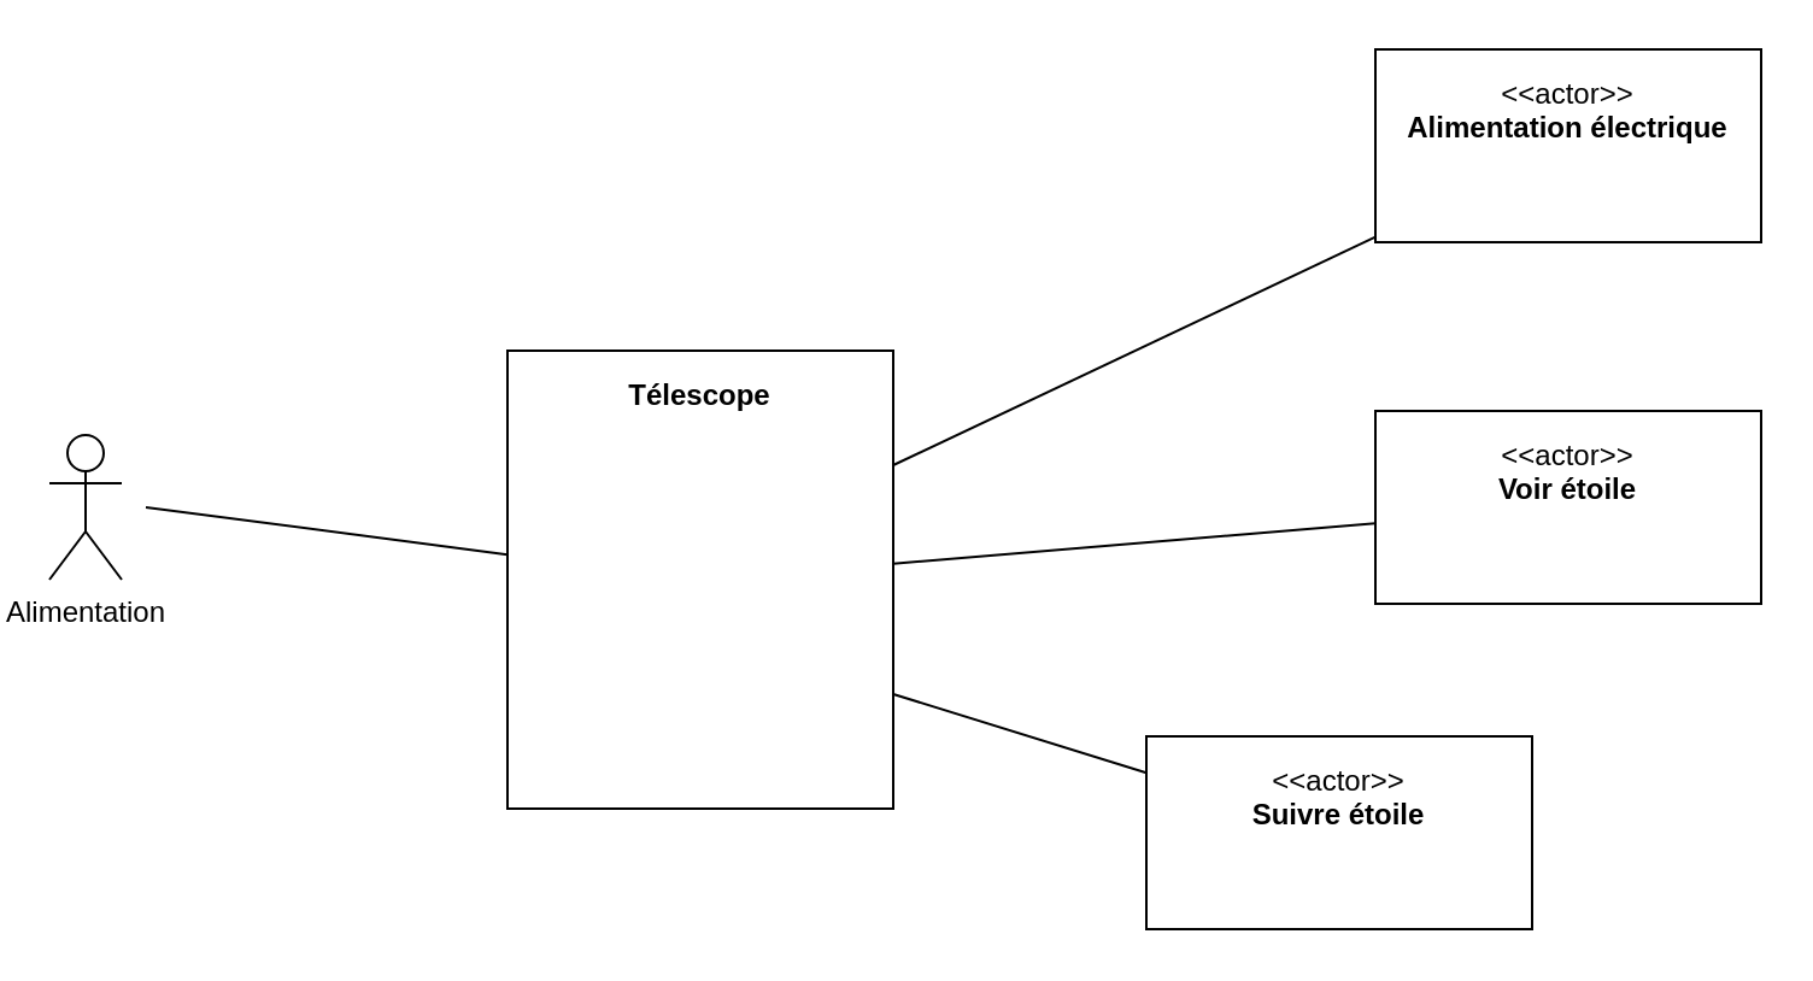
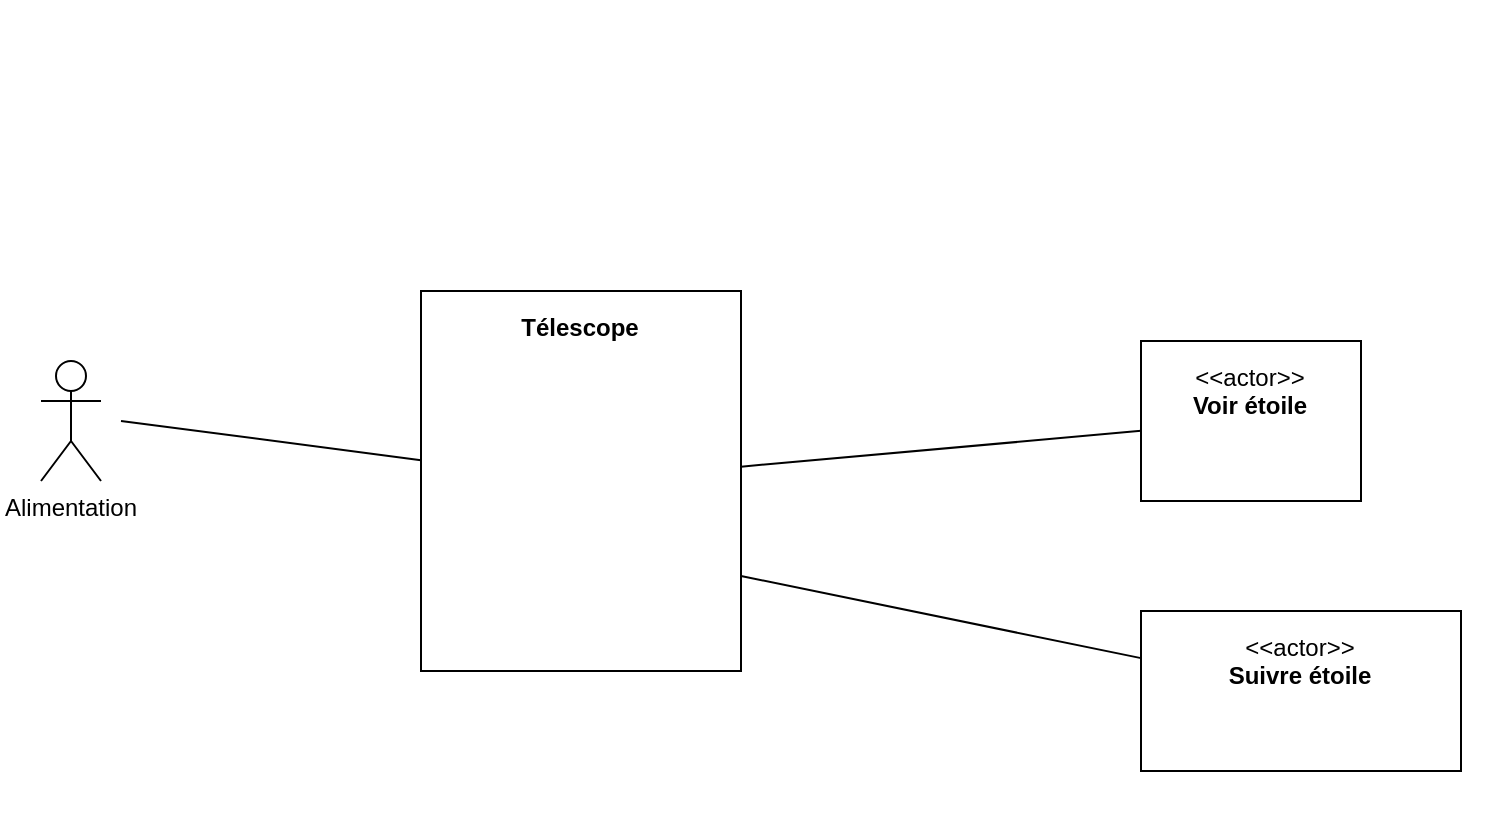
  <mxCell id="0" />
  <mxCell id="1" parent="0" />
  <mxCell id="2" value="Alimentation" style="shape=umlActor;html=1;verticalLabelPosition=bottom;verticalAlign=top;align=center;" parent="1" vertex="1"><mxGeometry x="20" y="180" width="30" height="60" as="geometry" /></mxCell>
- <mxCell id="3" style="rounded=0;orthogonalLoop=1;jettySize=auto;html=1;entryX=1;entryY=0.25;entryDx=0;entryDy=0;endArrow=none;endFill=0;" edge="1" parent="1" source="4" target="6"><mxGeometry relative="1" as="geometry" /></mxCell>
- <mxCell id="4" value="&lt;p&gt;&amp;lt;&amp;lt;actor&amp;gt;&amp;gt;&lt;br&gt;&lt;b&gt;Alimentation&amp;nbsp;&lt;/b&gt;&lt;b&gt;électrique&lt;/b&gt;&lt;/p&gt;" style="shape=rect;html=1;overflow=fill;whiteSpace=wrap;align=center;" parent="1" vertex="1"><mxGeometry x="570" y="20" width="160" height="80" as="geometry" /></mxCell>
  <mxCell id="5" style="edgeStyle=none;rounded=0;orthogonalLoop=1;jettySize=auto;html=1;endArrow=none;endFill=0;" edge="1" parent="1" source="6"><mxGeometry relative="1" as="geometry"><mxPoint x="60" y="210" as="targetPoint" /></mxGeometry></mxCell>
  <mxCell id="6" value="&lt;p&gt;&lt;b&gt;Télescope&lt;/b&gt;&lt;/p&gt;" style="shape=rect;html=1;overflow=fill;whiteSpace=wrap;align=center;" vertex="1" parent="1"><mxGeometry x="210" y="145" width="160" height="190" as="geometry" /></mxCell>
  <mxCell id="7" style="rounded=0;orthogonalLoop=1;jettySize=auto;html=1;endArrow=none;endFill=0;" edge="1" parent="1" source="8" target="6"><mxGeometry relative="1" as="geometry" /></mxCell>
- <mxCell id="8" value="&lt;p&gt;&amp;lt;&amp;lt;actor&amp;gt;&amp;gt;&lt;br&gt;&lt;b&gt;Voir étoile&lt;/b&gt;&lt;/p&gt;" style="shape=rect;html=1;overflow=fill;whiteSpace=wrap;align=center;" vertex="1" parent="1"><mxGeometry x="570" y="170" width="160" height="80" as="geometry" /></mxCell>
+ <mxCell id="8" value="&lt;p&gt;&amp;lt;&amp;lt;actor&amp;gt;&amp;gt;&lt;br&gt;&lt;b&gt;Voir étoile&lt;/b&gt;&lt;/p&gt;" style="shape=rect;html=1;overflow=fill;whiteSpace=wrap;align=center;" vertex="1" parent="1"><mxGeometry x="570" y="170" width="110" height="80" as="geometry" /></mxCell>
  <mxCell id="9" style="rounded=0;orthogonalLoop=1;jettySize=auto;html=1;entryX=1;entryY=0.75;entryDx=0;entryDy=0;endArrow=none;endFill=0;" edge="1" parent="1" source="10" target="6"><mxGeometry relative="1" as="geometry" /></mxCell>
- <mxCell id="10" value="&lt;p&gt;&amp;lt;&amp;lt;actor&amp;gt;&amp;gt;&lt;br&gt;&lt;b&gt;Suivre étoile&lt;/b&gt;&lt;/p&gt;" style="shape=rect;html=1;overflow=fill;whiteSpace=wrap;align=center;" vertex="1" parent="1"><mxGeometry x="475" y="305" width="160" height="80" as="geometry" /></mxCell>
+ <mxCell id="10" value="&lt;p&gt;&amp;lt;&amp;lt;actor&amp;gt;&amp;gt;&lt;br&gt;&lt;b&gt;Suivre étoile&lt;/b&gt;&lt;/p&gt;" style="shape=rect;html=1;overflow=fill;whiteSpace=wrap;align=center;" vertex="1" parent="1"><mxGeometry x="570" y="305" width="160" height="80" as="geometry" /></mxCell>
